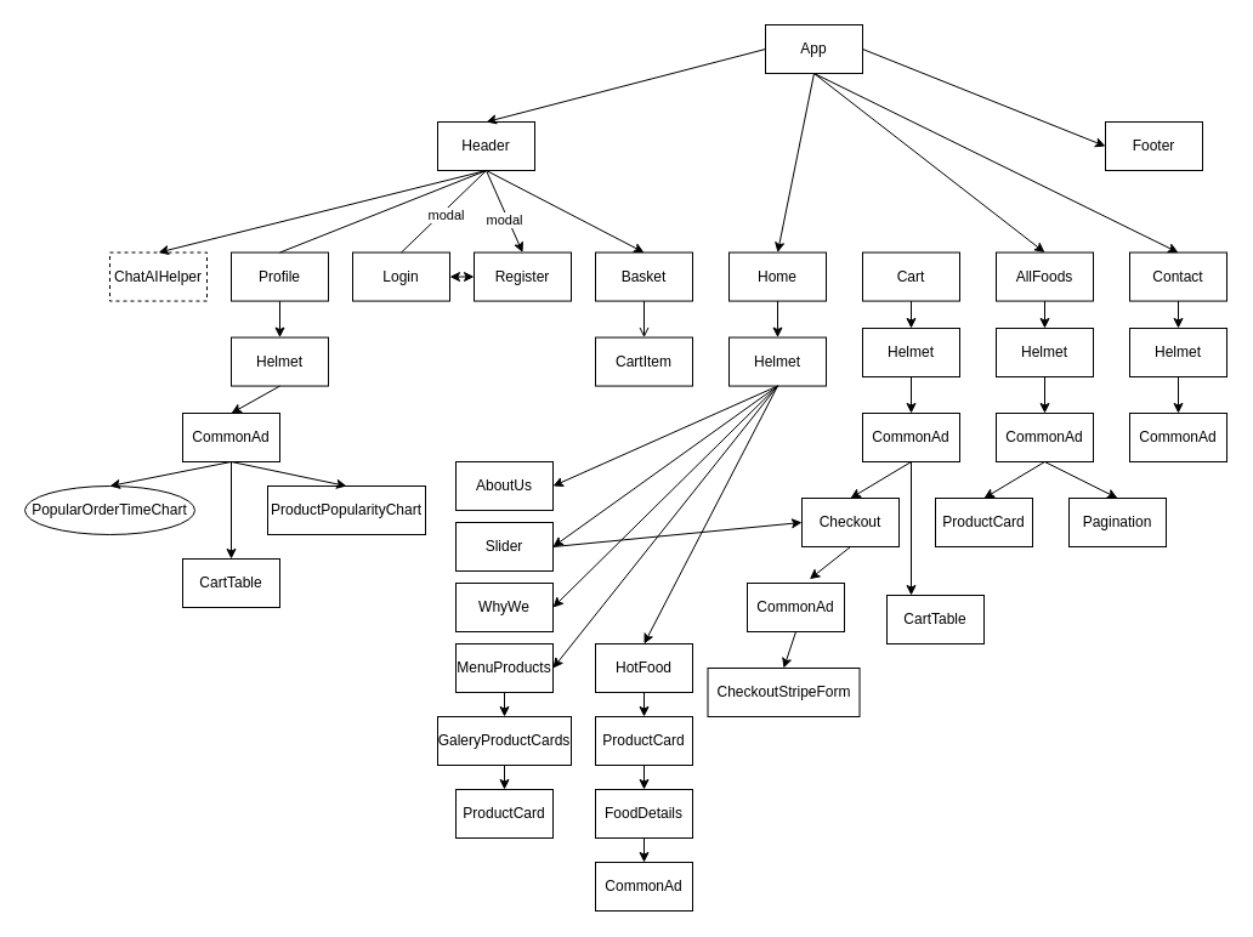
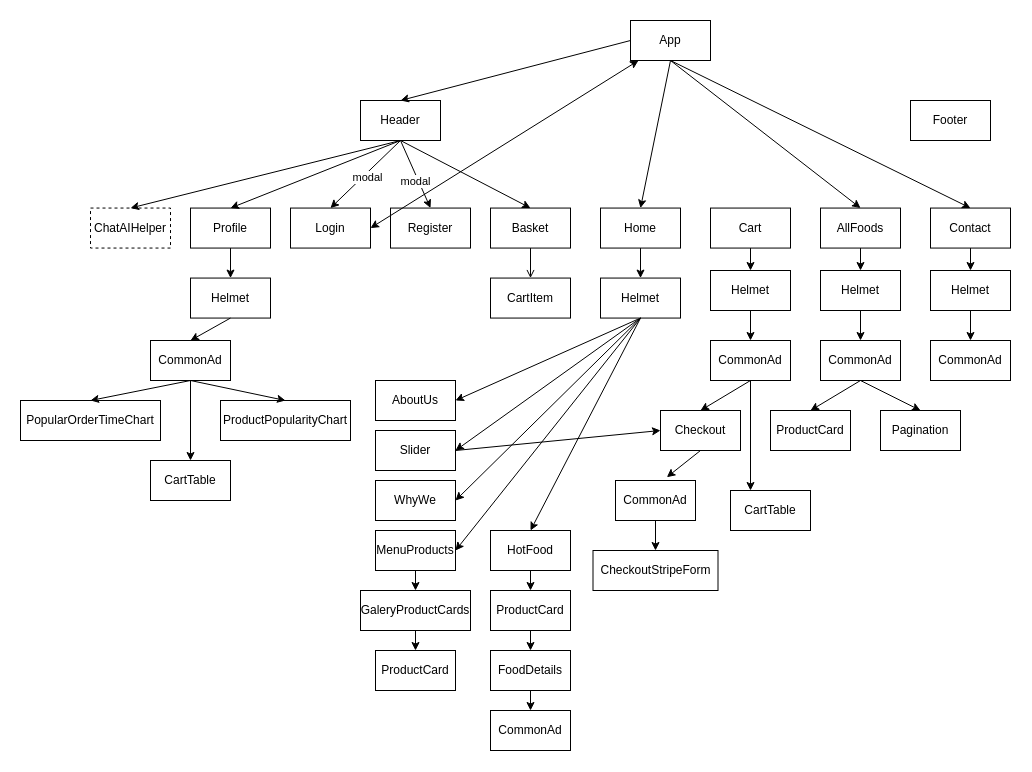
  <mxCell id="0" />
  <mxCell id="1" parent="0" />
  <mxCell id="2" value="App" style="rounded=0;whiteSpace=wrap;html=1;" vertex="1" parent="1"><mxGeometry x="630" y="20" width="80" height="40" as="geometry" /></mxCell>
  <mxCell id="3" value="Header" style="rounded=0;whiteSpace=wrap;html=1;" vertex="1" parent="1"><mxGeometry x="360" y="100" width="80" height="40" as="geometry" /></mxCell>
  <mxCell id="4" value="Home" style="rounded=0;whiteSpace=wrap;html=1;" vertex="1" parent="1"><mxGeometry x="600" y="207.56" width="80" height="40" as="geometry" /></mxCell>
  <mxCell id="5" value="Cart" style="rounded=0;whiteSpace=wrap;html=1;" vertex="1" parent="1"><mxGeometry x="710" y="207.56" width="80" height="40" as="geometry" /></mxCell>
  <mxCell id="6" value="Footer" style="rounded=0;whiteSpace=wrap;html=1;" vertex="1" parent="1"><mxGeometry x="910" y="100" width="80" height="40" as="geometry" /></mxCell>
- <mxCell id="7" value="" style="endArrow=classic;html=1;rounded=0;exitX=1;exitY=0.5;exitDx=0;exitDy=0;entryX=0;entryY=0.5;entryDx=0;entryDy=0;" edge="1" parent="1" source="2" target="6"><mxGeometry width="50" height="50" relative="1" as="geometry"><mxPoint x="790" y="240" as="sourcePoint" /><mxPoint x="840" y="190" as="targetPoint" /></mxGeometry></mxCell>
  <mxCell id="8" value="" style="endArrow=classic;html=1;rounded=0;exitX=0;exitY=0.5;exitDx=0;exitDy=0;entryX=0.5;entryY=0;entryDx=0;entryDy=0;" edge="1" parent="1" source="2" target="3"><mxGeometry width="50" height="50" relative="1" as="geometry"><mxPoint x="640" y="240" as="sourcePoint" /><mxPoint x="690" y="190" as="targetPoint" /></mxGeometry></mxCell>
  <mxCell id="9" value="" style="endArrow=classic;html=1;rounded=0;exitX=0.5;exitY=1;exitDx=0;exitDy=0;entryX=0.5;entryY=0;entryDx=0;entryDy=0;" edge="1" parent="1" source="2" target="4"><mxGeometry width="50" height="50" relative="1" as="geometry"><mxPoint x="640" y="240" as="sourcePoint" /><mxPoint x="690" y="190" as="targetPoint" /></mxGeometry></mxCell>
  <mxCell id="10" value="Basket" style="rounded=0;whiteSpace=wrap;html=1;" vertex="1" parent="1"><mxGeometry x="490" y="207.56" width="80" height="40" as="geometry" /></mxCell>
  <mxCell id="11" value="CartItem" style="rounded=0;whiteSpace=wrap;html=1;" vertex="1" parent="1"><mxGeometry x="490" y="277.56" width="80" height="40" as="geometry" /></mxCell>
  <mxCell id="12" value="Register" style="rounded=0;whiteSpace=wrap;html=1;" vertex="1" parent="1"><mxGeometry x="390" y="207.56" width="80" height="40" as="geometry" /></mxCell>
  <mxCell id="13" value="Login" style="rounded=0;whiteSpace=wrap;html=1;" vertex="1" parent="1"><mxGeometry x="290" y="207.56" width="80" height="40" as="geometry" /></mxCell>
  <mxCell id="14" value="Profile" style="rounded=0;whiteSpace=wrap;html=1;" vertex="1" parent="1"><mxGeometry y="207.56" width="80" height="40" as="geometry" x="190" /></mxCell>
  <mxCell id="15" value="" style="endArrow=classic;html=1;rounded=0;exitX=0.5;exitY=1;exitDx=0;exitDy=0;entryX=0.5;entryY=0;entryDx=0;entryDy=0;" edge="1" parent="1" source="3" target="10"><mxGeometry width="50" height="50" relative="1" as="geometry"><mxPoint x="630" y="50" as="sourcePoint" /><mxPoint x="540" y="100" as="targetPoint" /></mxGeometry></mxCell>
  <mxCell id="16" value="" style="endArrow=open;html=1;rounded=0;exitX=0.5;exitY=1;exitDx=0;exitDy=0;entryX=0.5;entryY=0;entryDx=0;entryDy=0;" edge="1" parent="1" source="10" target="11"><mxGeometry width="50" height="50" relative="1" as="geometry"><mxPoint x="640" y="27.56" as="sourcePoint" /><mxPoint x="550" y="77.56" as="targetPoint" /></mxGeometry></mxCell>
  <mxCell id="17" value="" style="endArrow=classic;html=1;rounded=0;exitX=0.5;exitY=1;exitDx=0;exitDy=0;entryX=0.5;entryY=0;entryDx=0;entryDy=0;" edge="1" parent="1" source="3" target="12"><mxGeometry width="50" height="50" relative="1" as="geometry"><mxPoint x="650" y="70" as="sourcePoint" /><mxPoint x="560" y="120" as="targetPoint" /></mxGeometry></mxCell>
  <mxCell id="18" value="modal" style="edgeLabel;html=1;align=center;verticalAlign=middle;resizable=0;points=[];" vertex="1" connectable="0" parent="17"><mxGeometry x="0.155" y="-3" relative="1" as="geometry"><mxPoint as="offset" /></mxGeometry></mxCell>
- <mxCell id="19" value="" style="endArrow=none;rounded=0;exitX=0.5;exitY=1;exitDx=0;exitDy=0;entryX=0.5;entryY=0;entryDx=0;entryDy=0;html=1;textShadow=0;" edge="1" parent="1" source="3" target="13"><mxGeometry width="50" height="50" relative="1" as="geometry"><mxPoint x="660" y="80" as="sourcePoint" /><mxPoint x="570" y="130" as="targetPoint" /></mxGeometry></mxCell>
+ <mxCell id="19" value="" style="endArrow=classic;rounded=0;exitX=0.5;exitY=1;exitDx=0;exitDy=0;entryX=0.5;entryY=0;entryDx=0;entryDy=0;html=1;textShadow=0;" edge="1" parent="1" source="3" target="13"><mxGeometry width="50" height="50" relative="1" as="geometry"><mxPoint x="660" y="80" as="sourcePoint" /><mxPoint x="570" y="130" as="targetPoint" /></mxGeometry></mxCell>
  <mxCell id="20" value="modal" style="edgeLabel;html=1;align=center;verticalAlign=middle;resizable=0;points=[];" vertex="1" connectable="0" parent="19"><mxGeometry x="-0.0" y="3" relative="1" as="geometry"><mxPoint as="offset" /></mxGeometry></mxCell>
- <mxCell id="21" value="" style="endArrow=classic;startArrow=classic;html=1;rounded=0;exitX=1;exitY=0.5;exitDx=0;exitDy=0;entryX=0;entryY=0.5;entryDx=0;entryDy=0;" edge="1" parent="1" source="13" target="12"><mxGeometry width="50" height="50" relative="1" as="geometry"><mxPoint x="430" y="187.56" as="sourcePoint" /><mxPoint x="480" y="137.56" as="targetPoint" /></mxGeometry></mxCell>
- <mxCell id="22" value="" style="endArrow=none;html=1;rounded=0;exitX=0.5;exitY=1;exitDx=0;exitDy=0;entryX=0.5;entryY=0;entryDx=0;entryDy=0;" edge="1" parent="1" source="3" target="14"><mxGeometry width="50" height="50" relative="1" as="geometry"><mxPoint x="670" y="90" as="sourcePoint" /><mxPoint x="580" y="140" as="targetPoint" /></mxGeometry></mxCell>
+ <mxCell id="21" value="" style="endArrow=classic;startArrow=classic;html=1;rounded=0;exitX=1;exitY=0.5;exitDx=0;exitDy=0;" edge="1" parent="1" source="13" target="2"><mxGeometry width="50" height="50" relative="1" as="geometry"><mxPoint x="430" y="187.56" as="sourcePoint" /><mxPoint x="480" y="137.56" as="targetPoint" /></mxGeometry></mxCell>
+ <mxCell id="22" value="" style="endArrow=classic;html=1;rounded=0;exitX=0.5;exitY=1;exitDx=0;exitDy=0;entryX=0.5;entryY=0;entryDx=0;entryDy=0;" edge="1" parent="1" source="3" target="14"><mxGeometry width="50" height="50" relative="1" as="geometry"><mxPoint x="670" y="90" as="sourcePoint" /><mxPoint x="580" y="140" as="targetPoint" /></mxGeometry></mxCell>
  <mxCell id="23" value="" style="endArrow=classic;html=1;rounded=0;exitX=0.5;exitY=1;exitDx=0;exitDy=0;" edge="1" parent="1" source="14" target="75"><mxGeometry width="50" height="50" relative="1" as="geometry"><mxPoint x="680" y="97.56" as="sourcePoint" /><mxPoint x="230" y="280" as="targetPoint" /></mxGeometry></mxCell>
  <mxCell id="24" value="AllFoods" style="rounded=0;whiteSpace=wrap;html=1;" vertex="1" parent="1"><mxGeometry x="820" y="207.56" width="80" height="40" as="geometry" /></mxCell>
  <mxCell id="25" value="Contact" style="rounded=0;whiteSpace=wrap;html=1;" vertex="1" parent="1"><mxGeometry x="930" y="207.56" width="80" height="40" as="geometry" /></mxCell>
  <mxCell id="26" value="" style="endArrow=classic;html=1;rounded=0;exitX=0.5;exitY=1;exitDx=0;exitDy=0;entryX=0.5;entryY=0;entryDx=0;entryDy=0;" edge="1" parent="1" source="2" target="24"><mxGeometry width="50" height="50" relative="1" as="geometry"><mxPoint x="680" y="70" as="sourcePoint" /><mxPoint x="760" y="218" as="targetPoint" /></mxGeometry></mxCell>
  <mxCell id="27" value="" style="endArrow=classic;html=1;rounded=0;exitX=0.5;exitY=1;exitDx=0;exitDy=0;entryX=0.5;entryY=0;entryDx=0;entryDy=0;" edge="1" parent="1" source="2" target="25"><mxGeometry width="50" height="50" relative="1" as="geometry"><mxPoint x="690" y="80" as="sourcePoint" /><mxPoint x="770" y="228" as="targetPoint" /></mxGeometry></mxCell>
  <mxCell id="28" value="Helmet" style="rounded=0;whiteSpace=wrap;html=1;" vertex="1" parent="1"><mxGeometry x="930" y="270" width="80" height="40" as="geometry" /></mxCell>
  <mxCell id="29" value="CommonAd" style="rounded=0;whiteSpace=wrap;html=1;" vertex="1" parent="1"><mxGeometry x="930" y="340" width="80" height="40" as="geometry" /></mxCell>
  <mxCell id="30" value="Helmet" style="rounded=0;whiteSpace=wrap;html=1;" vertex="1" parent="1"><mxGeometry x="820" y="270" width="80" height="40" as="geometry" /></mxCell>
  <mxCell id="31" value="Helmet" style="rounded=0;whiteSpace=wrap;html=1;" vertex="1" parent="1"><mxGeometry x="710" y="270" width="80" height="40" as="geometry" /></mxCell>
  <mxCell id="32" value="" style="endArrow=classic;html=1;rounded=0;exitX=0.5;exitY=1;exitDx=0;exitDy=0;entryX=0.5;entryY=0;entryDx=0;entryDy=0;" edge="1" parent="1" source="25" target="28"><mxGeometry width="50" height="50" relative="1" as="geometry"><mxPoint x="780" y="260" as="sourcePoint" /><mxPoint x="830" y="210" as="targetPoint" /></mxGeometry></mxCell>
  <mxCell id="33" value="" style="endArrow=classic;html=1;rounded=0;exitX=0.5;exitY=1;exitDx=0;exitDy=0;entryX=0.5;entryY=0;entryDx=0;entryDy=0;" edge="1" parent="1" source="28" target="29"><mxGeometry width="50" height="50" relative="1" as="geometry"><mxPoint x="980" y="258" as="sourcePoint" /><mxPoint x="980" y="280" as="targetPoint" /></mxGeometry></mxCell>
  <mxCell id="34" value="" style="endArrow=classic;html=1;rounded=0;exitX=0.5;exitY=1;exitDx=0;exitDy=0;entryX=0.5;entryY=0;entryDx=0;entryDy=0;" edge="1" parent="1" source="24" target="30"><mxGeometry width="50" height="50" relative="1" as="geometry"><mxPoint x="990" y="268" as="sourcePoint" /><mxPoint x="990" y="290" as="targetPoint" /></mxGeometry></mxCell>
  <mxCell id="35" value="" style="endArrow=classic;html=1;rounded=0;exitX=0.5;exitY=1;exitDx=0;exitDy=0;entryX=0.5;entryY=0;entryDx=0;entryDy=0;" edge="1" parent="1" source="5" target="31"><mxGeometry width="50" height="50" relative="1" as="geometry"><mxPoint x="1000" y="278" as="sourcePoint" /><mxPoint x="1000" y="300" as="targetPoint" /></mxGeometry></mxCell>
  <mxCell id="36" value="CommonAd" style="rounded=0;whiteSpace=wrap;html=1;" vertex="1" parent="1"><mxGeometry x="820" y="340" width="80" height="40" as="geometry" /></mxCell>
  <mxCell id="37" value="CommonAd" style="rounded=0;whiteSpace=wrap;html=1;" vertex="1" parent="1"><mxGeometry x="710" y="340" width="80" height="40" as="geometry" /></mxCell>
  <mxCell id="38" value="" style="endArrow=classic;html=1;rounded=0;exitX=0.5;exitY=1;exitDx=0;exitDy=0;entryX=0.5;entryY=0;entryDx=0;entryDy=0;" edge="1" parent="1" source="30" target="36"><mxGeometry width="50" height="50" relative="1" as="geometry"><mxPoint x="980" y="320" as="sourcePoint" /><mxPoint x="980" y="350" as="targetPoint" /></mxGeometry></mxCell>
  <mxCell id="39" value="" style="endArrow=classic;html=1;rounded=0;exitX=0.5;exitY=1;exitDx=0;exitDy=0;entryX=0.5;entryY=0;entryDx=0;entryDy=0;" edge="1" parent="1" source="31" target="37"><mxGeometry width="50" height="50" relative="1" as="geometry"><mxPoint x="990" y="330" as="sourcePoint" /><mxPoint x="990" y="360" as="targetPoint" /></mxGeometry></mxCell>
  <mxCell id="40" value="Pagination" style="rounded=0;whiteSpace=wrap;html=1;" vertex="1" parent="1"><mxGeometry x="880" y="410" width="80" height="40" as="geometry" /></mxCell>
  <mxCell id="41" value="ProductCard" style="rounded=0;whiteSpace=wrap;html=1;" vertex="1" parent="1"><mxGeometry x="770" y="410" width="80" height="40" as="geometry" /></mxCell>
  <mxCell id="42" value="" style="endArrow=classic;html=1;rounded=0;exitX=0.5;exitY=1;exitDx=0;exitDy=0;entryX=0.5;entryY=0;entryDx=0;entryDy=0;" edge="1" parent="1" source="36" target="41"><mxGeometry width="50" height="50" relative="1" as="geometry"><mxPoint x="870" y="320" as="sourcePoint" /><mxPoint x="870" y="350" as="targetPoint" /></mxGeometry></mxCell>
  <mxCell id="43" value="" style="endArrow=classic;html=1;rounded=0;exitX=0.5;exitY=1;exitDx=0;exitDy=0;entryX=0.5;entryY=0;entryDx=0;entryDy=0;" edge="1" parent="1" source="36" target="40"><mxGeometry width="50" height="50" relative="1" as="geometry"><mxPoint x="880" y="330" as="sourcePoint" /><mxPoint x="880" y="360" as="targetPoint" /></mxGeometry></mxCell>
  <mxCell id="44" value="Checkout" style="rounded=0;whiteSpace=wrap;html=1;" vertex="1" parent="1"><mxGeometry x="660" y="410" width="80" height="40" as="geometry" /></mxCell>
  <mxCell id="45" value="CartTable" style="rounded=0;whiteSpace=wrap;html=1;" vertex="1" parent="1"><mxGeometry x="730" y="490" width="80" height="40" as="geometry" /></mxCell>
  <mxCell id="46" value="" style="endArrow=classic;html=1;rounded=0;exitX=0.5;exitY=1;exitDx=0;exitDy=0;entryX=0.5;entryY=0;entryDx=0;entryDy=0;" edge="1" parent="1" source="37" target="44"><mxGeometry width="50" height="50" relative="1" as="geometry"><mxPoint x="870" y="320" as="sourcePoint" /><mxPoint x="870" y="350" as="targetPoint" /></mxGeometry></mxCell>
  <mxCell id="47" value="" style="endArrow=classic;html=1;rounded=0;exitX=0.5;exitY=1;exitDx=0;exitDy=0;entryX=0.25;entryY=0;entryDx=0;entryDy=0;" edge="1" parent="1" source="37" target="45"><mxGeometry width="50" height="50" relative="1" as="geometry"><mxPoint x="880" y="330" as="sourcePoint" /><mxPoint x="880" y="360" as="targetPoint" /></mxGeometry></mxCell>
  <mxCell id="48" value="CommonAd" style="rounded=0;whiteSpace=wrap;html=1;" vertex="1" parent="1"><mxGeometry x="615" y="480" width="80" height="40" as="geometry" /></mxCell>
  <mxCell id="49" value="" style="endArrow=classic;html=1;rounded=0;exitX=0.5;exitY=1;exitDx=0;exitDy=0;entryX=0.642;entryY=-0.083;entryDx=0;entryDy=0;entryPerimeter=0;" edge="1" parent="1" source="44" target="48"><mxGeometry width="50" height="50" relative="1" as="geometry"><mxPoint x="760" y="390" as="sourcePoint" /><mxPoint x="710" y="420" as="targetPoint" /></mxGeometry></mxCell>
  <mxCell id="50" value="Helmet" style="rounded=0;whiteSpace=wrap;html=1;" vertex="1" parent="1"><mxGeometry x="600" y="277.56" width="80" height="40" as="geometry" /></mxCell>
  <mxCell id="51" value="" style="endArrow=classic;html=1;rounded=0;exitX=0.5;exitY=1;exitDx=0;exitDy=0;entryX=0.5;entryY=0;entryDx=0;entryDy=0;" edge="1" parent="1" source="4" target="50"><mxGeometry width="50" height="50" relative="1" as="geometry"><mxPoint x="760" y="258" as="sourcePoint" /><mxPoint x="760" y="280" as="targetPoint" /></mxGeometry></mxCell>
  <mxCell id="52" value="AboutUs" style="rounded=0;whiteSpace=wrap;html=1;" vertex="1" parent="1"><mxGeometry x="375" y="380" width="80" height="40" as="geometry" /></mxCell>
  <mxCell id="53" value="Slider" style="rounded=0;whiteSpace=wrap;html=1;" vertex="1" parent="1"><mxGeometry x="375" y="430" width="80" height="40" as="geometry" /></mxCell>
  <mxCell id="54" value="WhyWe" style="rounded=0;whiteSpace=wrap;html=1;" vertex="1" parent="1"><mxGeometry x="375" y="480" width="80" height="40" as="geometry" /></mxCell>
  <mxCell id="55" value="MenuProducts" style="rounded=0;whiteSpace=wrap;html=1;" vertex="1" parent="1"><mxGeometry x="375" y="530" width="80" height="40" as="geometry" /></mxCell>
  <mxCell id="56" value="HotFood" style="rounded=0;whiteSpace=wrap;html=1;" vertex="1" parent="1"><mxGeometry x="490" y="530" width="80" height="40" as="geometry" /></mxCell>
  <mxCell id="57" value="" style="endArrow=classic;html=1;rounded=0;exitX=0.5;exitY=1;exitDx=0;exitDy=0;entryX=1;entryY=0.5;entryDx=0;entryDy=0;" edge="1" parent="1" source="50" target="52"><mxGeometry width="50" height="50" relative="1" as="geometry"><mxPoint x="710" y="460" as="sourcePoint" /><mxPoint x="651" y="487" as="targetPoint" /></mxGeometry></mxCell>
  <mxCell id="58" value="" style="endArrow=classic;html=1;rounded=0;exitX=0.5;exitY=1;exitDx=0;exitDy=0;entryX=1;entryY=0.5;entryDx=0;entryDy=0;" edge="1" parent="1" source="50" target="53"><mxGeometry width="50" height="50" relative="1" as="geometry"><mxPoint x="720" y="470" as="sourcePoint" /><mxPoint x="661" y="497" as="targetPoint" /></mxGeometry></mxCell>
  <mxCell id="59" value="" style="endArrow=classic;html=1;rounded=0;exitX=0.5;exitY=1;exitDx=0;exitDy=0;entryX=1;entryY=0.5;entryDx=0;entryDy=0;" edge="1" parent="1" source="50" target="54"><mxGeometry width="50" height="50" relative="1" as="geometry"><mxPoint x="730" y="480" as="sourcePoint" /><mxPoint x="671" y="507" as="targetPoint" /></mxGeometry></mxCell>
  <mxCell id="60" value="" style="endArrow=classic;html=1;rounded=0;exitX=0.5;exitY=1;exitDx=0;exitDy=0;entryX=1;entryY=0.5;entryDx=0;entryDy=0;" edge="1" parent="1" source="50" target="55"><mxGeometry width="50" height="50" relative="1" as="geometry"><mxPoint x="740" y="490" as="sourcePoint" /><mxPoint x="681" y="517" as="targetPoint" /></mxGeometry></mxCell>
  <mxCell id="61" value="" style="endArrow=classic;html=1;rounded=0;exitX=0.5;exitY=1;exitDx=0;exitDy=0;entryX=0.5;entryY=0;entryDx=0;entryDy=0;" edge="1" parent="1" source="50" target="56"><mxGeometry width="50" height="50" relative="1" as="geometry"><mxPoint x="750" y="500" as="sourcePoint" /><mxPoint x="570" y="540" as="targetPoint" /></mxGeometry></mxCell>
  <mxCell id="62" value="" style="endArrow=classic;html=1;rounded=0;exitX=1;exitY=0.5;exitDx=0;exitDy=0;entryX=0;entryY=0.5;entryDx=0;entryDy=0;" edge="1" parent="1" source="53" target="44"><mxGeometry width="50" height="50" relative="1" as="geometry"><mxPoint x="560" y="460" as="sourcePoint" /><mxPoint x="610" y="410" as="targetPoint" /></mxGeometry></mxCell>
  <mxCell id="63" value="FoodDetails" style="rounded=0;whiteSpace=wrap;html=1;" vertex="1" parent="1"><mxGeometry x="490" y="650" width="80" height="40" as="geometry" /></mxCell>
  <mxCell id="64" value="GaleryProductCards" style="rounded=0;whiteSpace=wrap;html=1;" vertex="1" parent="1"><mxGeometry x="360" y="590" width="110" height="40" as="geometry" /></mxCell>
  <mxCell id="65" value="ProductCard" style="rounded=0;whiteSpace=wrap;html=1;" vertex="1" parent="1"><mxGeometry x="375" y="650" width="80" height="40" as="geometry" /></mxCell>
  <mxCell id="66" value="ProductCard" style="rounded=0;whiteSpace=wrap;html=1;" vertex="1" parent="1"><mxGeometry x="490" y="590" width="80" height="40" as="geometry" /></mxCell>
  <mxCell id="67" value="CommonAd" style="rounded=0;whiteSpace=wrap;html=1;" vertex="1" parent="1"><mxGeometry x="490" y="710" width="80" height="40" as="geometry" /></mxCell>
  <mxCell id="68" value="" style="endArrow=classic;html=1;rounded=0;entryX=0.5;entryY=0;entryDx=0;entryDy=0;" edge="1" parent="1" source="55" target="64"><mxGeometry width="50" height="50" relative="1" as="geometry"><mxPoint x="710" y="460" as="sourcePoint" /><mxPoint x="651" y="487" as="targetPoint" /></mxGeometry></mxCell>
  <mxCell id="69" value="" style="endArrow=classic;html=1;rounded=0;entryX=0.5;entryY=0;entryDx=0;entryDy=0;exitX=0.5;exitY=1;exitDx=0;exitDy=0;" edge="1" parent="1" source="64" target="65"><mxGeometry width="50" height="50" relative="1" as="geometry"><mxPoint x="425" y="580" as="sourcePoint" /><mxPoint x="425" y="600" as="targetPoint" /></mxGeometry></mxCell>
  <mxCell id="70" value="" style="endArrow=classic;html=1;rounded=0;entryX=0.5;entryY=0;entryDx=0;entryDy=0;exitX=0.5;exitY=1;exitDx=0;exitDy=0;" edge="1" parent="1" source="56" target="66"><mxGeometry width="50" height="50" relative="1" as="geometry"><mxPoint x="435" y="590" as="sourcePoint" /><mxPoint x="435" y="610" as="targetPoint" /></mxGeometry></mxCell>
  <mxCell id="71" value="" style="endArrow=classic;html=1;rounded=0;entryX=0.5;entryY=0;entryDx=0;entryDy=0;" edge="1" parent="1" source="66" target="63"><mxGeometry width="50" height="50" relative="1" as="geometry"><mxPoint x="445" y="600" as="sourcePoint" /><mxPoint x="445" y="620" as="targetPoint" /></mxGeometry></mxCell>
  <mxCell id="72" value="" style="endArrow=classic;html=1;rounded=0;entryX=0.5;entryY=0;entryDx=0;entryDy=0;" edge="1" parent="1" source="63" target="67"><mxGeometry width="50" height="50" relative="1" as="geometry"><mxPoint x="455" y="610" as="sourcePoint" /><mxPoint x="455" y="630" as="targetPoint" /></mxGeometry></mxCell>
  <mxCell id="73" value="ChatAIHelper" style="rounded=0;whiteSpace=wrap;html=1;dashed=1;" vertex="1" parent="1"><mxGeometry x="90" y="207.56" width="80" height="40" as="geometry" /></mxCell>
  <mxCell id="74" value="" style="endArrow=classic;html=1;rounded=0;exitX=0.5;exitY=1;exitDx=0;exitDy=0;entryX=0.5;entryY=0;entryDx=0;entryDy=0;" edge="1" parent="1" source="3" target="73"><mxGeometry width="50" height="50" relative="1" as="geometry"><mxPoint x="410" y="150" as="sourcePoint" /><mxPoint x="240" y="218" as="targetPoint" /></mxGeometry></mxCell>
  <mxCell id="75" value="Helmet" style="rounded=0;whiteSpace=wrap;html=1;" vertex="1" parent="1"><mxGeometry y="277.56" width="80" height="40" as="geometry" x="190" /></mxCell>
- <mxCell id="76" value="PopularOrderTimeChart" style="ellipse;whiteSpace=wrap;html=1;" vertex="1" parent="1"><mxGeometry x="20" y="400" width="140" height="40" as="geometry" /></mxCell>
+ <mxCell id="76" value="PopularOrderTimeChart" style="rounded=0;whiteSpace=wrap;html=1;" vertex="1" parent="1"><mxGeometry x="20" y="400" width="140" height="40" as="geometry" /></mxCell>
  <mxCell id="77" value="CartTable" style="rounded=0;whiteSpace=wrap;html=1;" vertex="1" parent="1"><mxGeometry x="150" y="460" width="80" height="40" as="geometry" /></mxCell>
  <mxCell id="78" value="ProductPopularityChart" style="rounded=0;whiteSpace=wrap;html=1;" vertex="1" parent="1"><mxGeometry x="220" y="400" width="130" height="40" as="geometry" /></mxCell>
  <mxCell id="79" value="CommonAd" style="rounded=0;whiteSpace=wrap;html=1;" vertex="1" parent="1"><mxGeometry x="150" y="340" width="80" height="40" as="geometry" /></mxCell>
  <mxCell id="80" value="" style="endArrow=classic;html=1;rounded=0;exitX=0.5;exitY=1;exitDx=0;exitDy=0;entryX=0.5;entryY=0;entryDx=0;entryDy=0;" edge="1" parent="1" source="75" target="79"><mxGeometry width="50" height="50" relative="1" as="geometry"><mxPoint x="240" y="258" as="sourcePoint" /><mxPoint x="240" y="288" as="targetPoint" /></mxGeometry></mxCell>
  <mxCell id="81" value="" style="endArrow=classic;html=1;rounded=0;exitX=0.5;exitY=1;exitDx=0;exitDy=0;entryX=0.5;entryY=0;entryDx=0;entryDy=0;" edge="1" parent="1" source="79" target="78"><mxGeometry width="50" height="50" relative="1" as="geometry"><mxPoint x="250" y="268" as="sourcePoint" /><mxPoint x="250" y="298" as="targetPoint" /></mxGeometry></mxCell>
  <mxCell id="82" value="" style="endArrow=classic;html=1;rounded=0;exitX=0.5;exitY=1;exitDx=0;exitDy=0;entryX=0.5;entryY=0;entryDx=0;entryDy=0;" edge="1" parent="1" source="79" target="77"><mxGeometry width="50" height="50" relative="1" as="geometry"><mxPoint x="260" y="278" as="sourcePoint" /><mxPoint x="260" y="308" as="targetPoint" /></mxGeometry></mxCell>
  <mxCell id="83" value="" style="endArrow=classic;html=1;rounded=0;exitX=0.5;exitY=1;exitDx=0;exitDy=0;entryX=0.5;entryY=0;entryDx=0;entryDy=0;" edge="1" parent="1" source="79" target="76"><mxGeometry width="50" height="50" relative="1" as="geometry"><mxPoint x="270" y="288" as="sourcePoint" /><mxPoint x="270" y="318" as="targetPoint" /></mxGeometry></mxCell>
- <mxCell id="84" value="CheckoutStripeForm" style="rounded=0;whiteSpace=wrap;html=1;" vertex="1" parent="1"><mxGeometry x="582.5" y="550" width="125" height="40" as="geometry" /></mxCell>
+ <mxCell id="84" value="CheckoutStripeForm" style="rounded=0;whiteSpace=wrap;html=1;" vertex="1" parent="1"><mxGeometry x="592.5" y="550" width="125" height="40" as="geometry" /></mxCell>
  <mxCell id="85" value="" style="endArrow=classic;html=1;rounded=0;exitX=0.5;exitY=1;exitDx=0;exitDy=0;entryX=0.5;entryY=0;entryDx=0;entryDy=0;" edge="1" parent="1" source="48" target="84"><mxGeometry width="50" height="50" relative="1" as="geometry"><mxPoint x="710" y="460" as="sourcePoint" /><mxPoint x="676" y="487" as="targetPoint" /></mxGeometry></mxCell>
